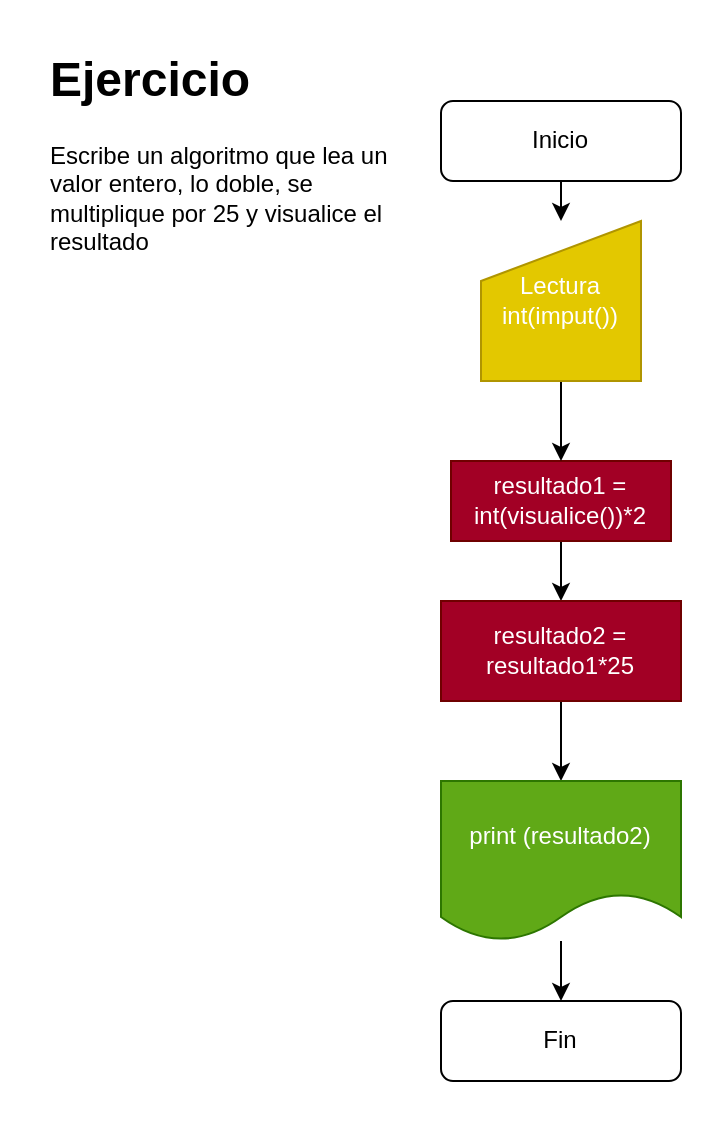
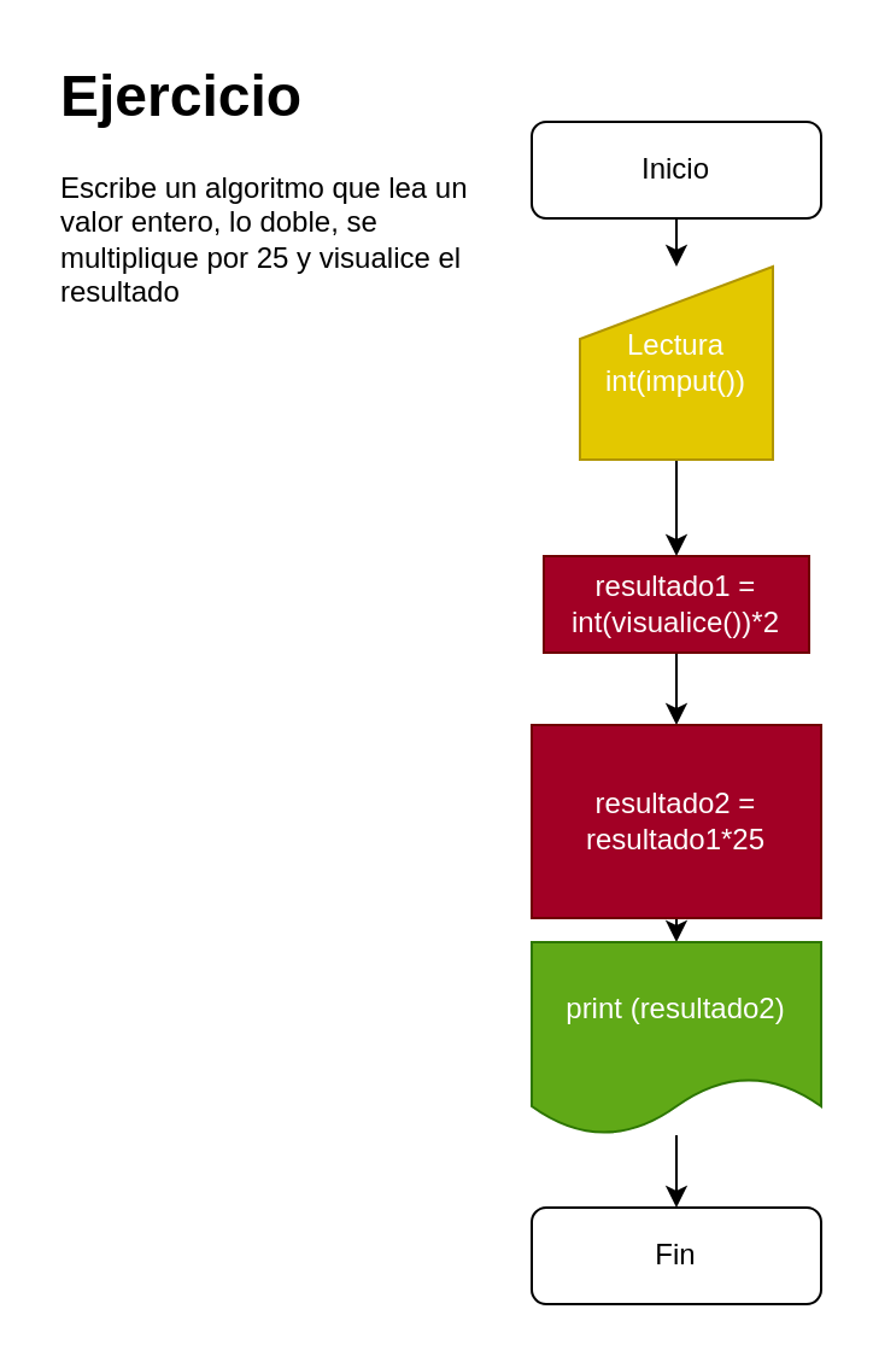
  <mxCell id="0" />
  <mxCell id="1" parent="0" />
  <mxCell id="2" value="" style="edgeStyle=none;html=1;" edge="1" parent="1" source="3" target="10"><mxGeometry relative="1" as="geometry" /></mxCell>
  <mxCell id="3" value="Inicio" style="rounded=1;whiteSpace=wrap;html=1;" parent="1" vertex="1"><mxGeometry x="220" y="50" width="120" height="40" as="geometry" /></mxCell>
  <mxCell id="4" value="" style="edgeStyle=none;html=1;" parent="1" source="5" target="8" edge="1"><mxGeometry relative="1" as="geometry" /></mxCell>
  <mxCell id="5" value="resultado1 = int(visualice())*2" style="rounded=0;whiteSpace=wrap;html=1;fillColor=#a20025;fontColor=#ffffff;strokeColor=#6F0000;" parent="1" vertex="1"><mxGeometry x="225" y="230" width="110" height="40" as="geometry" /></mxCell>
  <mxCell id="6" value="&lt;h1&gt;Ejercicio&lt;/h1&gt;&lt;div&gt;Escribe un algoritmo que lea un valor entero, lo doble, se multiplique por 25 y visualice el resultado&lt;/div&gt;" style="text;html=1;strokeColor=none;fillColor=none;spacing=5;spacingTop=-20;whiteSpace=wrap;overflow=hidden;rounded=0;" parent="1" vertex="1"><mxGeometry x="20" y="20" width="190" height="120" as="geometry" /></mxCell>
  <mxCell id="7" value="" style="edgeStyle=none;html=1;" edge="1" parent="1" source="8" target="12"><mxGeometry relative="1" as="geometry" /></mxCell>
- <mxCell id="8" value="resultado2 = resultado1*25" style="whiteSpace=wrap;html=1;fillColor=#a20025;strokeColor=#6F0000;fontColor=#ffffff;rounded=0;" parent="1" vertex="1"><mxGeometry x="220" y="300" width="120" height="50" as="geometry" /></mxCell>
+ <mxCell id="8" value="resultado2 = resultado1*25" style="whiteSpace=wrap;html=1;fillColor=#a20025;strokeColor=#6F0000;fontColor=#ffffff;rounded=0;" parent="1" vertex="1"><mxGeometry x="220" y="300" width="120" height="80" as="geometry" /></mxCell>
  <mxCell id="9" value="" style="edgeStyle=none;html=1;" edge="1" parent="1" source="10"><mxGeometry relative="1" as="geometry"><mxPoint x="280" y="230" as="targetPoint" /></mxGeometry></mxCell>
  <mxCell id="10" value="&lt;span style=&quot;color: rgb(255 , 255 , 255)&quot;&gt;Lectura int(imput())&lt;/span&gt;" style="shape=manualInput;whiteSpace=wrap;html=1;fillColor=#e3c800;fontColor=#000000;strokeColor=#B09500;" vertex="1" parent="1"><mxGeometry x="240" y="110" width="80" height="80" as="geometry" /></mxCell>
  <mxCell id="11" value="" style="edgeStyle=none;html=1;" edge="1" parent="1" source="12" target="13"><mxGeometry relative="1" as="geometry" /></mxCell>
  <mxCell id="12" value="&lt;span style=&quot;color: rgb(255 , 255 , 255)&quot;&gt;print (resultado2)&lt;/span&gt;" style="shape=document;whiteSpace=wrap;html=1;boundedLbl=1;fillColor=#60a917;fontColor=#ffffff;strokeColor=#2D7600;" vertex="1" parent="1"><mxGeometry x="220" y="390" width="120" height="80" as="geometry" /></mxCell>
  <mxCell id="13" value="Fin" style="rounded=1;whiteSpace=wrap;html=1;" vertex="1" parent="1"><mxGeometry x="220" y="500" width="120" height="40" as="geometry" /></mxCell>
